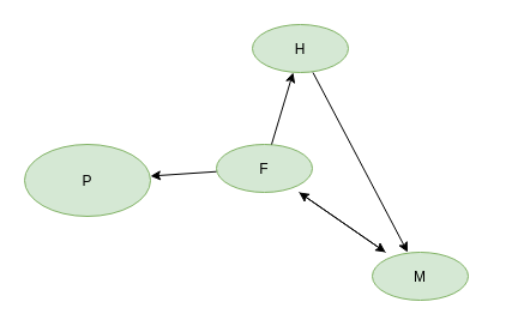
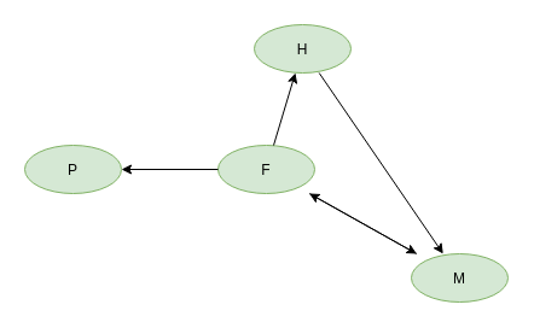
  <mxCell id="0" />
  <mxCell id="1" parent="0" />
- <mxCell id="2" value="M" style="shape=ellipse;fillColor=#d5e8d4;strokeColor=#82b366;" vertex="1" parent="1"><mxGeometry x="310" y="210" width="80" height="40" as="geometry" /></mxCell>
+ <mxCell id="2" value="M" style="shape=ellipse;fillColor=#d5e8d4;strokeColor=#82b366;" vertex="1" parent="1"><mxGeometry x="340" y="210" width="80" height="40" as="geometry" /></mxCell>
  <mxCell id="3" value="F" style="shape=ellipse;fillColor=#d5e8d4;strokeColor=#82b366;" vertex="1" parent="1"><mxGeometry x="180" y="120" width="80" height="40" as="geometry" /></mxCell>
  <mxCell id="4" value="H" style="shape=ellipse;fillColor=#d5e8d4;strokeColor=#82b366;" vertex="1" parent="1"><mxGeometry x="210" y="20" width="80" height="40" as="geometry" /></mxCell>
- <mxCell id="5" value="P" style="shape=ellipse;fillColor=#d5e8d4;strokeColor=#82b366;" vertex="1" parent="1"><mxGeometry x="20" y="120" width="105" height="60" as="geometry" /></mxCell>
+ <mxCell id="5" value="P" style="shape=ellipse;fillColor=#d5e8d4;strokeColor=#82b366;" vertex="1" parent="1"><mxGeometry x="20" y="120" width="80" height="40" as="geometry" /></mxCell>
  <mxCell id="6" edge="1" parent="1" source="2" target="3"><mxGeometry relative="1" as="geometry" /></mxCell>
  <mxCell id="7" edge="1" parent="1" source="3" target="4"><mxGeometry relative="1" as="geometry" /></mxCell>
  <mxCell id="8" edge="1" parent="1" source="3" target="5"><mxGeometry relative="1" as="geometry" /></mxCell>
  <mxCell id="9" edge="1" parent="1" source="3" target="2"><mxGeometry relative="1" as="geometry" /></mxCell>
  <mxCell id="10" edge="1" parent="1" source="4" target="2"><mxGeometry relative="1" as="geometry" /></mxCell>
